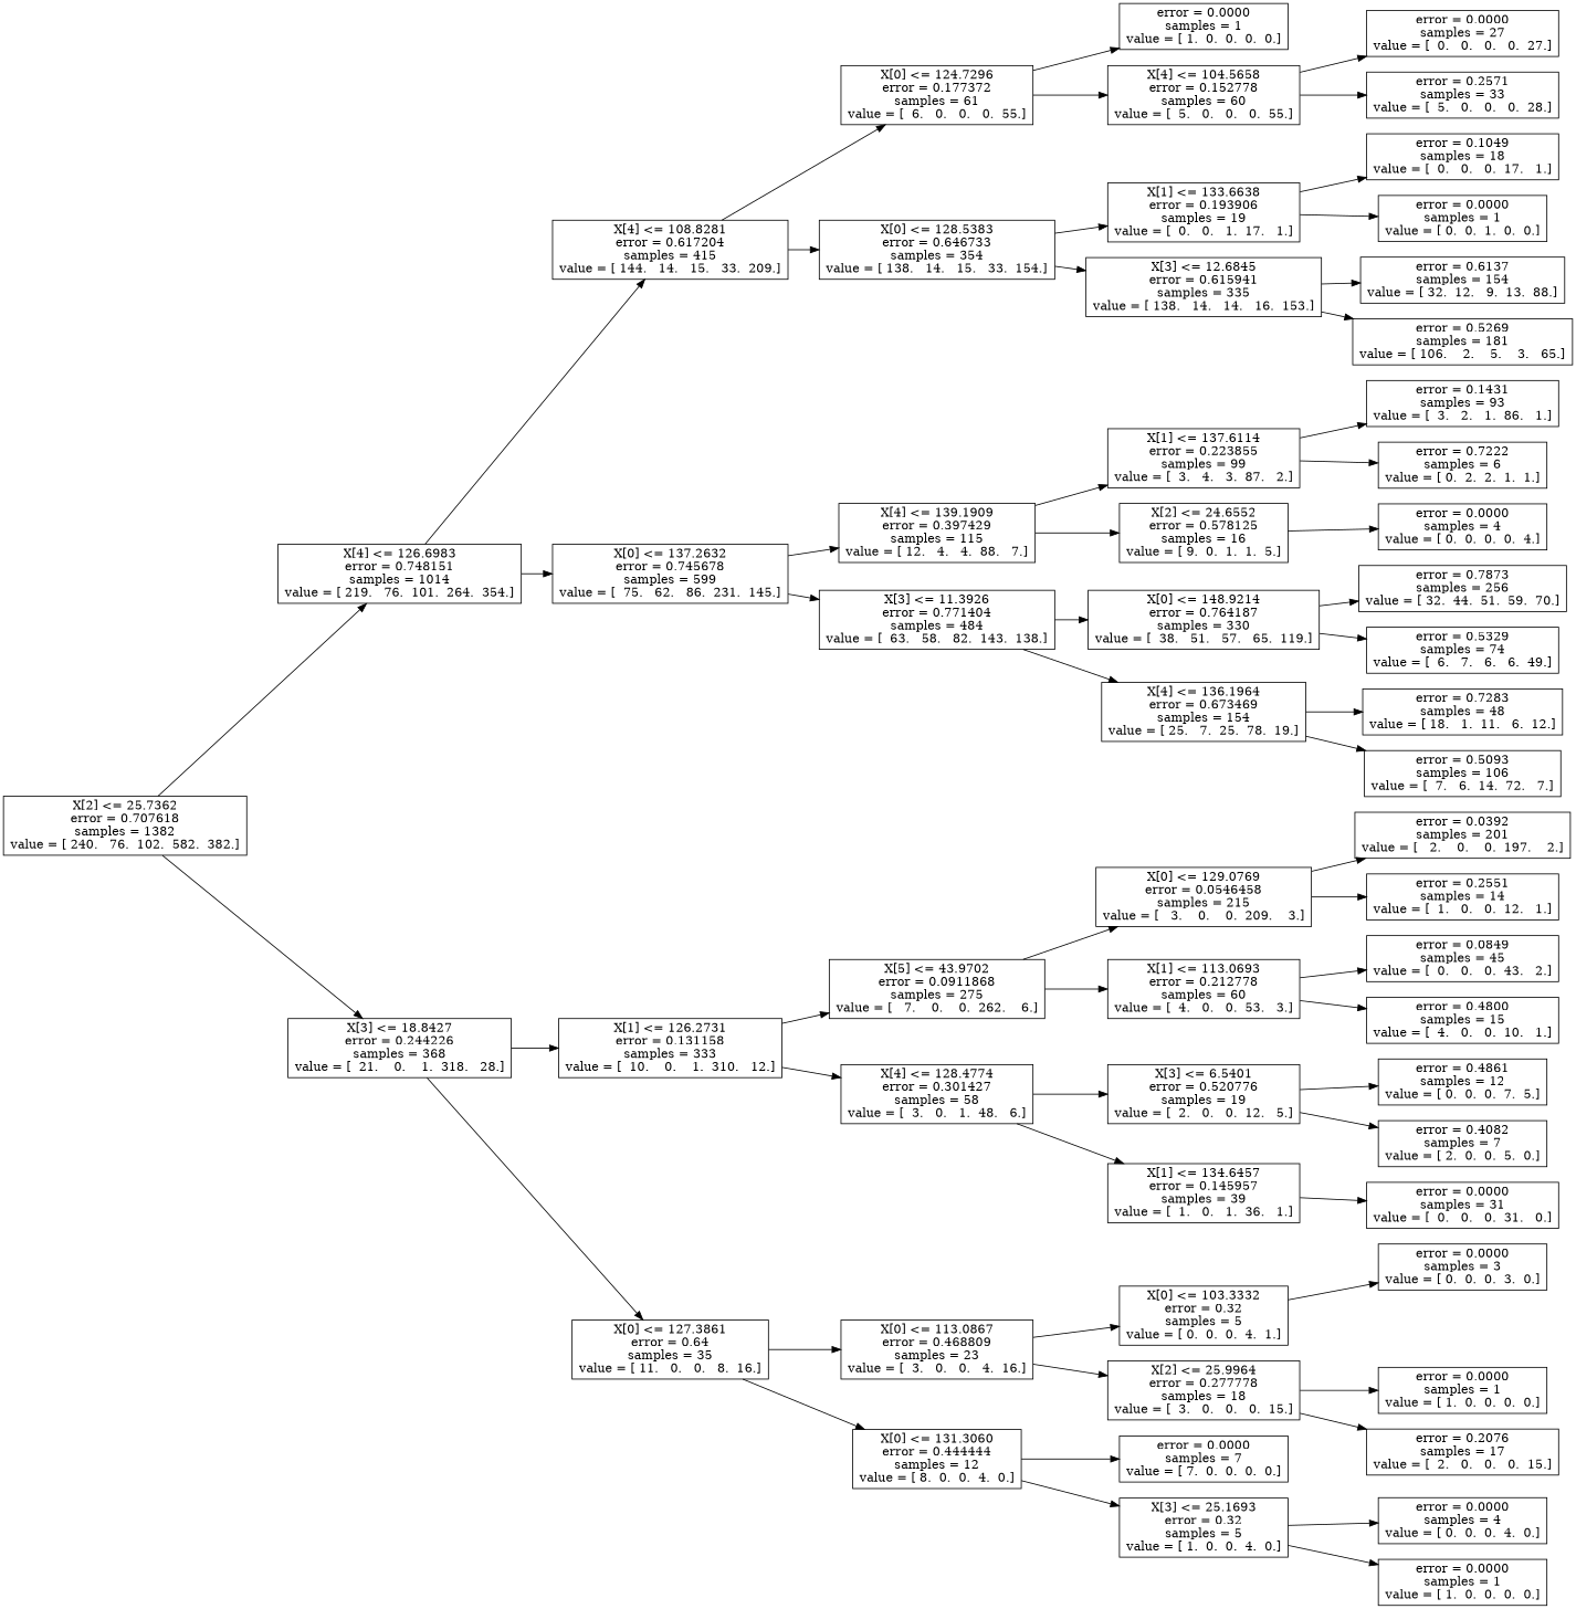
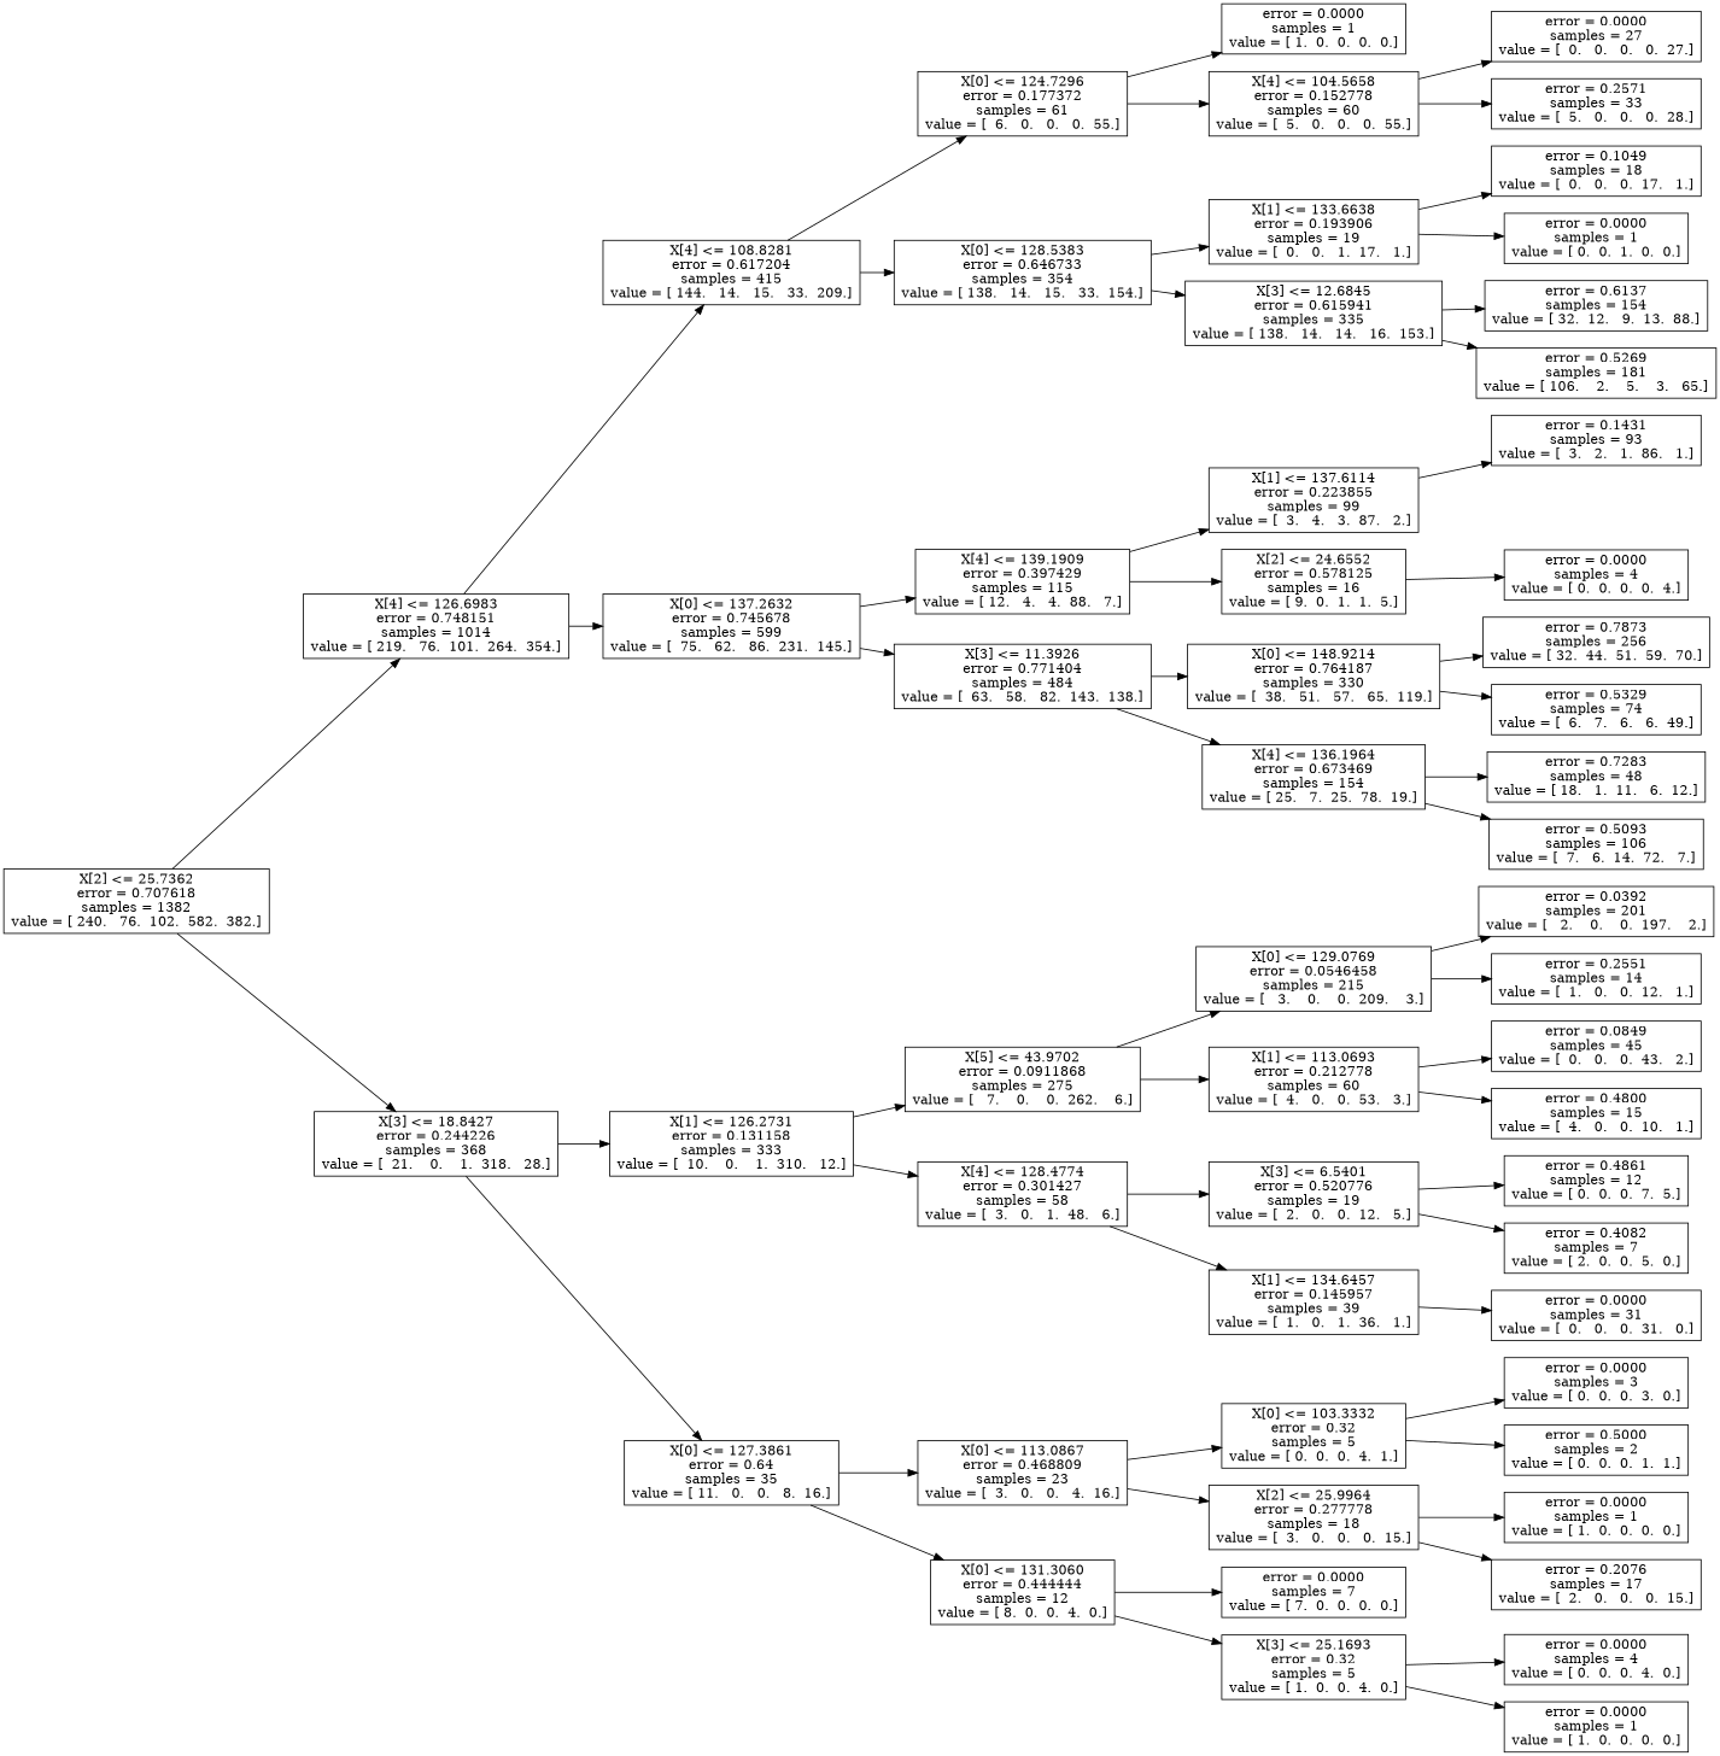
  digraph {
    rankdir=LR
    node [shape=box]
    n1 [label="X[2] <= 25.7362\nerror = 0.707618\nsamples = 1382\nvalue = [ 240.   76.  102.  582.  382.]"]
    n2 [label="X[4] <= 126.6983\nerror = 0.748151\nsamples = 1014\nvalue = [ 219.   76.  101.  264.  354.]"]
    n3 [label="X[3] <= 18.8427\nerror = 0.244226\nsamples = 368\nvalue = [  21.    0.    1.  318.   28.]"]
    n4 [label="X[4] <= 108.8281\nerror = 0.617204\nsamples = 415\nvalue = [ 144.   14.   15.   33.  209.]"]
    n5 [label="X[0] <= 137.2632\nerror = 0.745678\nsamples = 599\nvalue = [  75.   62.   86.  231.  145.]"]
    n6 [label="X[1] <= 126.2731\nerror = 0.131158\nsamples = 333\nvalue = [  10.    0.    1.  310.   12.]"]
    n7 [label="X[0] <= 127.3861\nerror = 0.64\nsamples = 35\nvalue = [ 11.   0.   0.   8.  16.]"]
    n8 [label="X[0] <= 124.7296\nerror = 0.177372\nsamples = 61\nvalue = [  6.   0.   0.   0.  55.]"]
    n9 [label="X[0] <= 128.5383\nerror = 0.646733\nsamples = 354\nvalue = [ 138.   14.   15.   33.  154.]"]
    n10 [label="X[4] <= 139.1909\nerror = 0.397429\nsamples = 115\nvalue = [ 12.   4.   4.  88.   7.]"]
    n11 [label="X[3] <= 11.3926\nerror = 0.771404\nsamples = 484\nvalue = [  63.   58.   82.  143.  138.]"]
    n12 [label="error = 0.0000\nsamples = 1\nvalue = [ 1.  0.  0.  0.  0.]"]
    n13 [label="X[4] <= 104.5658\nerror = 0.152778\nsamples = 60\nvalue = [  5.   0.   0.   0.  55.]"]
    n14 [label="X[1] <= 133.6638\nerror = 0.193906\nsamples = 19\nvalue = [  0.   0.   1.  17.   1.]"]
    n15 [label="X[3] <= 12.6845\nerror = 0.615941\nsamples = 335\nvalue = [ 138.   14.   14.   16.  153.]"]
    n16 [label="error = 0.0000\nsamples = 27\nvalue = [  0.   0.   0.   0.  27.]"]
    n17 [label="error = 0.2571\nsamples = 33\nvalue = [  5.   0.   0.   0.  28.]"]
    n18 [label="error = 0.1049\nsamples = 18\nvalue = [  0.   0.   0.  17.   1.]"]
    n19 [label="error = 0.0000\nsamples = 1\nvalue = [ 0.  0.  1.  0.  0.]"]
    n20 [label="error = 0.6137\nsamples = 154\nvalue = [ 32.  12.   9.  13.  88.]"]
    n21 [label="error = 0.5269\nsamples = 181\nvalue = [ 106.    2.    5.    3.   65.]"]
    n22 [label="X[1] <= 137.6114\nerror = 0.223855\nsamples = 99\nvalue = [  3.   4.   3.  87.   2.]"]
    n23 [label="X[2] <= 24.6552\nerror = 0.578125\nsamples = 16\nvalue = [ 9.  0.  1.  1.  5.]"]
    n24 [label="X[0] <= 148.9214\nerror = 0.764187\nsamples = 330\nvalue = [  38.   51.   57.   65.  119.]"]
    n25 [label="X[4] <= 136.1964\nerror = 0.673469\nsamples = 154\nvalue = [ 25.   7.  25.  78.  19.]"]
    n26 [label="error = 0.1431\nsamples = 93\nvalue = [  3.   2.   1.  86.   1.]"]
-   n27 [label="error = 0.7222\nsamples = 6\nvalue = [ 0.  2.  2.  1.  1.]"]
    n28 [label="error = 0.0000\nsamples = 4\nvalue = [ 0.  0.  0.  0.  4.]"]
    n29 [label="error = 0.7873\nsamples = 256\nvalue = [ 32.  44.  51.  59.  70.]"]
    n30 [label="error = 0.5329\nsamples = 74\nvalue = [  6.   7.   6.   6.  49.]"]
    n31 [label="error = 0.7283\nsamples = 48\nvalue = [ 18.   1.  11.   6.  12.]"]
    n32 [label="error = 0.5093\nsamples = 106\nvalue = [  7.   6.  14.  72.   7.]"]
    n33 [label="X[5] <= 43.9702\nerror = 0.0911868\nsamples = 275\nvalue = [   7.    0.    0.  262.    6.]"]
    n34 [label="X[4] <= 128.4774\nerror = 0.301427\nsamples = 58\nvalue = [  3.   0.   1.  48.   6.]"]
    n35 [label="X[0] <= 113.0867\nerror = 0.468809\nsamples = 23\nvalue = [  3.   0.   0.   4.  16.]"]
    n36 [label="X[0] <= 131.3060\nerror = 0.444444\nsamples = 12\nvalue = [ 8.  0.  0.  4.  0.]"]
    n37 [label="X[0] <= 129.0769\nerror = 0.0546458\nsamples = 215\nvalue = [   3.    0.    0.  209.    3.]"]
    n38 [label="X[1] <= 113.0693\nerror = 0.212778\nsamples = 60\nvalue = [  4.   0.   0.  53.   3.]"]
    n39 [label="X[3] <= 6.5401\nerror = 0.520776\nsamples = 19\nvalue = [  2.   0.   0.  12.   5.]"]
    n40 [label="X[1] <= 134.6457\nerror = 0.145957\nsamples = 39\nvalue = [  1.   0.   1.  36.   1.]"]
    n41 [label="error = 0.0392\nsamples = 201\nvalue = [   2.    0.    0.  197.    2.]"]
    n42 [label="error = 0.2551\nsamples = 14\nvalue = [  1.   0.   0.  12.   1.]"]
    n43 [label="error = 0.0849\nsamples = 45\nvalue = [  0.   0.   0.  43.   2.]"]
    n44 [label="error = 0.4800\nsamples = 15\nvalue = [  4.   0.   0.  10.   1.]"]
    n45 [label="error = 0.4861\nsamples = 12\nvalue = [ 0.  0.  0.  7.  5.]"]
    n46 [label="error = 0.4082\nsamples = 7\nvalue = [ 2.  0.  0.  5.  0.]"]
    n47 [label="error = 0.0000\nsamples = 31\nvalue = [  0.   0.   0.  31.   0.]"]
    n48 [label="X[0] <= 103.3332\nerror = 0.32\nsamples = 5\nvalue = [ 0.  0.  0.  4.  1.]"]
    n49 [label="X[2] <= 25.9964\nerror = 0.277778\nsamples = 18\nvalue = [  3.   0.   0.   0.  15.]"]
    n50 [label="error = 0.0000\nsamples = 7\nvalue = [ 7.  0.  0.  0.  0.]"]
    n51 [label="X[3] <= 25.1693\nerror = 0.32\nsamples = 5\nvalue = [ 1.  0.  0.  4.  0.]"]
    n52 [label="error = 0.0000\nsamples = 3\nvalue = [ 0.  0.  0.  3.  0.]"]
+   n53 [label="error = 0.5000\nsamples = 2\nvalue = [ 0.  0.  0.  1.  1.]"]
    n54 [label="error = 0.0000\nsamples = 1\nvalue = [ 1.  0.  0.  0.  0.]"]
    n55 [label="error = 0.2076\nsamples = 17\nvalue = [  2.   0.   0.   0.  15.]"]
    n56 [label="error = 0.0000\nsamples = 4\nvalue = [ 0.  0.  0.  4.  0.]"]
    n57 [label="error = 0.0000\nsamples = 1\nvalue = [ 1.  0.  0.  0.  0.]"]
    n1 -> n2
    n1 -> n3
    n2 -> n4
    n2 -> n5
    n3 -> n6
    n3 -> n7
    n4 -> n8
    n4 -> n9
    n5 -> n10
    n5 -> n11
    n6 -> n33
    n6 -> n34
    n7 -> n35
    n7 -> n36
    n8 -> n12
    n8 -> n13
    n9 -> n14
    n9 -> n15
    n10 -> n22
    n10 -> n23
    n11 -> n24
    n11 -> n25
    n13 -> n16
    n13 -> n17
    n14 -> n18
    n14 -> n19
    n15 -> n20
    n15 -> n21
    n22 -> n26
-   n22 -> n27
    n23 -> n28
    n24 -> n29
    n24 -> n30
    n25 -> n31
    n25 -> n32
    n33 -> n37
    n33 -> n38
    n34 -> n39
    n34 -> n40
    n35 -> n48
    n35 -> n49
    n36 -> n50
    n36 -> n51
    n37 -> n41
    n37 -> n42
    n38 -> n43
    n38 -> n44
    n39 -> n45
    n39 -> n46
    n40 -> n47
    n48 -> n52
+   n48 -> n53
    n49 -> n54
    n49 -> n55
    n51 -> n56
    n51 -> n57
  }
